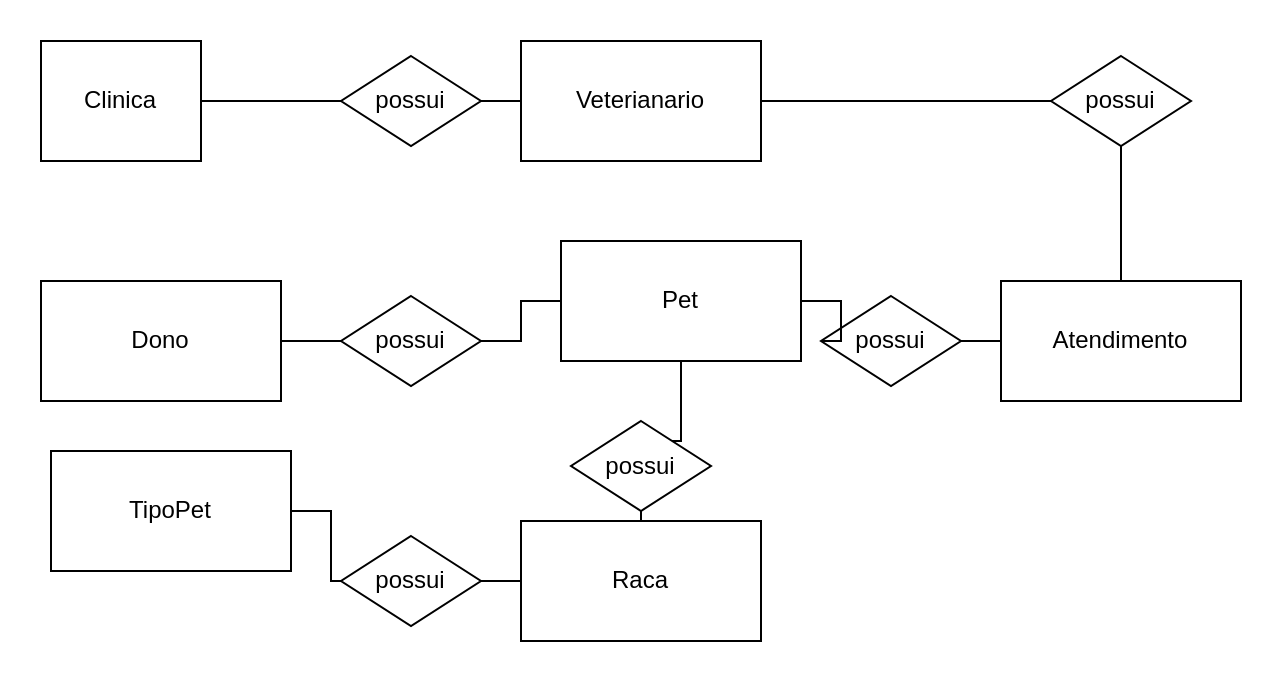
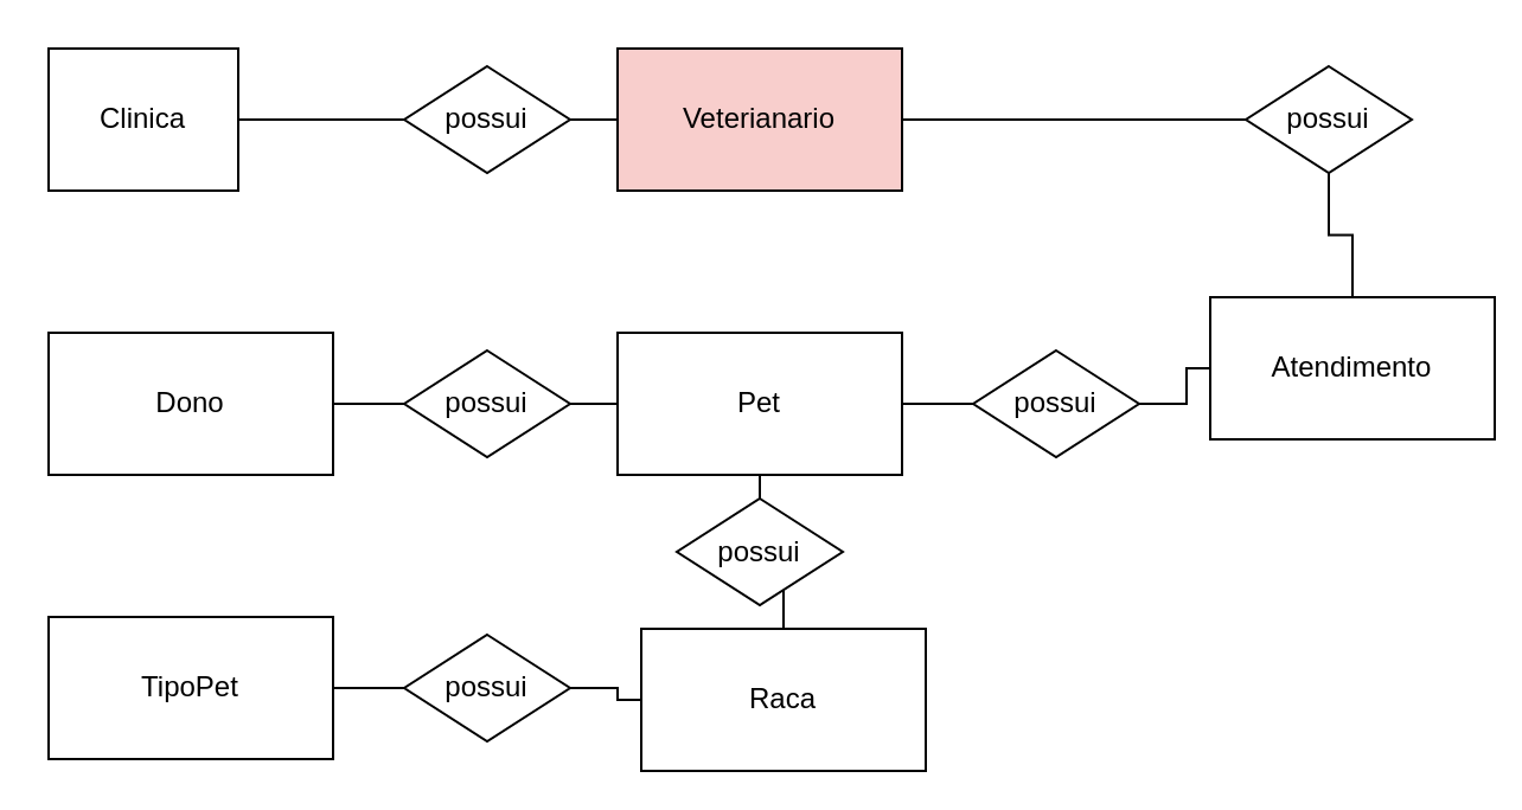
  <mxCell id="0" />
  <mxCell id="1" parent="0" />
  <mxCell id="2" style="edgeStyle=orthogonalEdgeStyle;rounded=0;orthogonalLoop=1;jettySize=auto;html=1;entryX=0;entryY=0.5;entryDx=0;entryDy=0;endArrow=none;endFill=0;" edge="1" parent="1" source="16" target="5"><mxGeometry relative="1" as="geometry" /></mxCell>
  <mxCell id="3" value="Clinica" style="rounded=0;whiteSpace=wrap;html=1;" vertex="1" parent="1"><mxGeometry x="20" y="20" width="80" height="60" as="geometry" /></mxCell>
  <mxCell id="4" style="edgeStyle=orthogonalEdgeStyle;rounded=0;orthogonalLoop=1;jettySize=auto;html=1;entryX=0;entryY=0.5;entryDx=0;entryDy=0;endArrow=none;endFill=0;" edge="1" parent="1" source="5" target="25"><mxGeometry relative="1" as="geometry" /></mxCell>
- <mxCell id="5" value="Veterianario&lt;br&gt;" style="rounded=0;whiteSpace=wrap;html=1;" vertex="1" parent="1"><mxGeometry x="260" y="20" width="120" height="60" as="geometry" /></mxCell>
+ <mxCell id="5" value="Veterianario&lt;br&gt;" style="rounded=0;whiteSpace=wrap;html=1;fillColor=#f8cecc;" vertex="1" parent="1"><mxGeometry x="260" y="20" width="120" height="60" as="geometry" /></mxCell>
  <mxCell id="6" style="edgeStyle=orthogonalEdgeStyle;rounded=0;orthogonalLoop=1;jettySize=auto;html=1;entryX=0;entryY=0.5;entryDx=0;entryDy=0;endArrow=none;endFill=0;" edge="1" parent="1" source="18" target="9"><mxGeometry relative="1" as="geometry" /></mxCell>
  <mxCell id="7" value="Dono&lt;br&gt;" style="rounded=0;whiteSpace=wrap;html=1;" vertex="1" parent="1"><mxGeometry x="20" y="140" width="120" height="60" as="geometry" /></mxCell>
  <mxCell id="8" style="edgeStyle=orthogonalEdgeStyle;rounded=0;orthogonalLoop=1;jettySize=auto;html=1;endArrow=none;endFill=0;" edge="1" parent="1" source="23" target="15"><mxGeometry relative="1" as="geometry" /></mxCell>
- <mxCell id="9" value="Pet&lt;br&gt;" style="rounded=0;whiteSpace=wrap;html=1;" vertex="1" parent="1"><mxGeometry x="280" y="120" width="120" height="60" as="geometry" /></mxCell>
+ <mxCell id="9" value="Pet&lt;br&gt;" style="rounded=0;whiteSpace=wrap;html=1;" vertex="1" parent="1"><mxGeometry x="260" y="140" width="120" height="60" as="geometry" /></mxCell>
  <mxCell id="10" style="edgeStyle=orthogonalEdgeStyle;rounded=0;orthogonalLoop=1;jettySize=auto;html=1;endArrow=none;endFill=0;" edge="1" parent="1" source="20" target="13"><mxGeometry relative="1" as="geometry" /></mxCell>
- <mxCell id="11" value="TipoPet&lt;br&gt;" style="rounded=0;whiteSpace=wrap;html=1;" vertex="1" parent="1"><mxGeometry x="25" y="225" width="120" height="60" as="geometry" /></mxCell>
+ <mxCell id="11" value="TipoPet&lt;br&gt;" style="rounded=0;whiteSpace=wrap;html=1;" vertex="1" parent="1"><mxGeometry x="20" y="260" width="120" height="60" as="geometry" /></mxCell>
  <mxCell id="12" style="edgeStyle=orthogonalEdgeStyle;rounded=0;orthogonalLoop=1;jettySize=auto;html=1;endArrow=none;endFill=0;" edge="1" parent="1" source="13" target="9"><mxGeometry relative="1" as="geometry" /></mxCell>
- <mxCell id="13" value="Raca&lt;br&gt;" style="rounded=0;whiteSpace=wrap;html=1;" vertex="1" parent="1"><mxGeometry x="260" y="260" width="120" height="60" as="geometry" /></mxCell>
+ <mxCell id="13" value="Raca&lt;br&gt;" style="rounded=0;whiteSpace=wrap;html=1;" vertex="1" parent="1"><mxGeometry x="270" y="265" width="120" height="60" as="geometry" /></mxCell>
  <mxCell id="14" style="edgeStyle=orthogonalEdgeStyle;rounded=0;orthogonalLoop=1;jettySize=auto;html=1;endArrow=none;endFill=0;" edge="1" parent="1" source="15" target="25"><mxGeometry relative="1" as="geometry" /></mxCell>
- <mxCell id="15" value="Atendimento&lt;br&gt;" style="rounded=0;whiteSpace=wrap;html=1;" vertex="1" parent="1"><mxGeometry x="500" y="140" width="120" height="60" as="geometry" /></mxCell>
+ <mxCell id="15" value="Atendimento&lt;br&gt;" style="rounded=0;whiteSpace=wrap;html=1;" vertex="1" parent="1"><mxGeometry x="510" y="125" width="120" height="60" as="geometry" /></mxCell>
  <mxCell id="16" value="possui" style="rhombus;whiteSpace=wrap;html=1;" vertex="1" parent="1"><mxGeometry x="170" y="27.5" width="70" height="45" as="geometry" /></mxCell>
  <mxCell id="17" style="edgeStyle=orthogonalEdgeStyle;rounded=0;orthogonalLoop=1;jettySize=auto;html=1;entryX=0;entryY=0.5;entryDx=0;entryDy=0;endArrow=none;endFill=0;" edge="1" parent="1" source="3" target="16"><mxGeometry relative="1" as="geometry"><mxPoint x="140" y="50" as="sourcePoint" /><mxPoint x="260" y="50" as="targetPoint" /></mxGeometry></mxCell>
  <mxCell id="18" value="possui" style="rhombus;whiteSpace=wrap;html=1;" vertex="1" parent="1"><mxGeometry x="170" y="147.5" width="70" height="45" as="geometry" /></mxCell>
  <mxCell id="19" style="edgeStyle=orthogonalEdgeStyle;rounded=0;orthogonalLoop=1;jettySize=auto;html=1;entryX=0;entryY=0.5;entryDx=0;entryDy=0;endArrow=none;endFill=0;" edge="1" parent="1" source="7" target="18"><mxGeometry relative="1" as="geometry"><mxPoint x="140" y="170" as="sourcePoint" /><mxPoint x="260" y="170" as="targetPoint" /></mxGeometry></mxCell>
  <mxCell id="20" value="possui" style="rhombus;whiteSpace=wrap;html=1;" vertex="1" parent="1"><mxGeometry x="170" y="267.5" width="70" height="45" as="geometry" /></mxCell>
  <mxCell id="21" style="edgeStyle=orthogonalEdgeStyle;rounded=0;orthogonalLoop=1;jettySize=auto;html=1;endArrow=none;endFill=0;" edge="1" parent="1" source="11" target="20"><mxGeometry relative="1" as="geometry"><mxPoint x="140" y="290" as="sourcePoint" /><mxPoint x="260" y="290" as="targetPoint" /></mxGeometry></mxCell>
  <mxCell id="22" value="possui" style="rhombus;whiteSpace=wrap;html=1;" vertex="1" parent="1"><mxGeometry x="285" y="210" width="70" height="45" as="geometry" /></mxCell>
  <mxCell id="23" value="possui" style="rhombus;whiteSpace=wrap;html=1;" vertex="1" parent="1"><mxGeometry x="410" y="147.5" width="70" height="45" as="geometry" /></mxCell>
  <mxCell id="24" style="edgeStyle=orthogonalEdgeStyle;rounded=0;orthogonalLoop=1;jettySize=auto;html=1;endArrow=none;endFill=0;" edge="1" parent="1" source="9" target="23"><mxGeometry relative="1" as="geometry"><mxPoint x="380" y="170" as="sourcePoint" /><mxPoint x="500" y="170" as="targetPoint" /></mxGeometry></mxCell>
  <mxCell id="25" value="possui" style="rhombus;whiteSpace=wrap;html=1;" vertex="1" parent="1"><mxGeometry x="525" y="27.5" width="70" height="45" as="geometry" /></mxCell>
